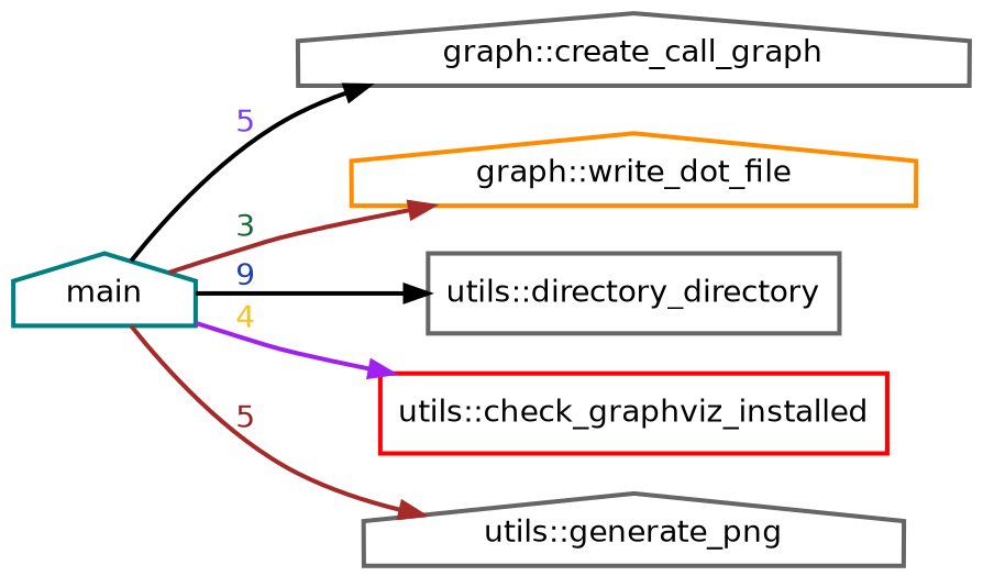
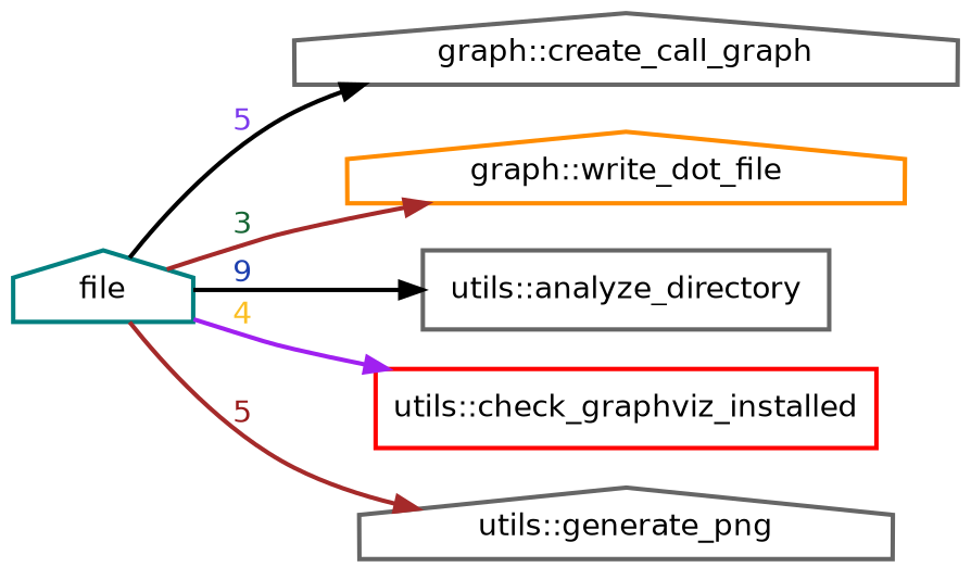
  digraph {
    fontname="DejaVu Sans"
    rankdir=LR
    node [color=gray40 fontname="DejaVu Sans" penwidth=2.0 shape=house]
    edge [color=black fontname="DejaVu Sans" penwidth=2.0]
    n1 [label="graph::create_call_graph"]
    n2 [color=darkorange label="graph::write_dot_file"]
-   n3 [color=teal label=main]
-   n4 [label="utils::directory_directory" shape=box]
+   n3 [color=teal label=file]
+   n4 [label="utils::analyze_directory" shape=box]
    n5 [color=red label="utils::check_graphviz_installed" shape=box]
    n6 [label="utils::generate_png"]
    n3 -> n1 [fontcolor="#7c3aed" label=5]
    n3 -> n2 [color=brown fontcolor="#166534" label=3]
    n3 -> n4 [fontcolor="#1e40af" label=9]
    n3 -> n5 [color=purple fontcolor="#fbbf24" label=4]
    n3 -> n6 [color=brown fontcolor="#991b1b" label=5]
  }
